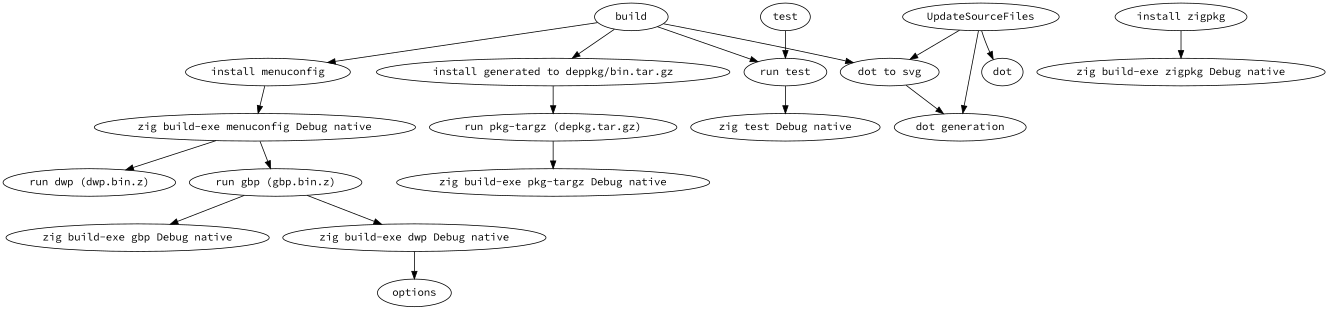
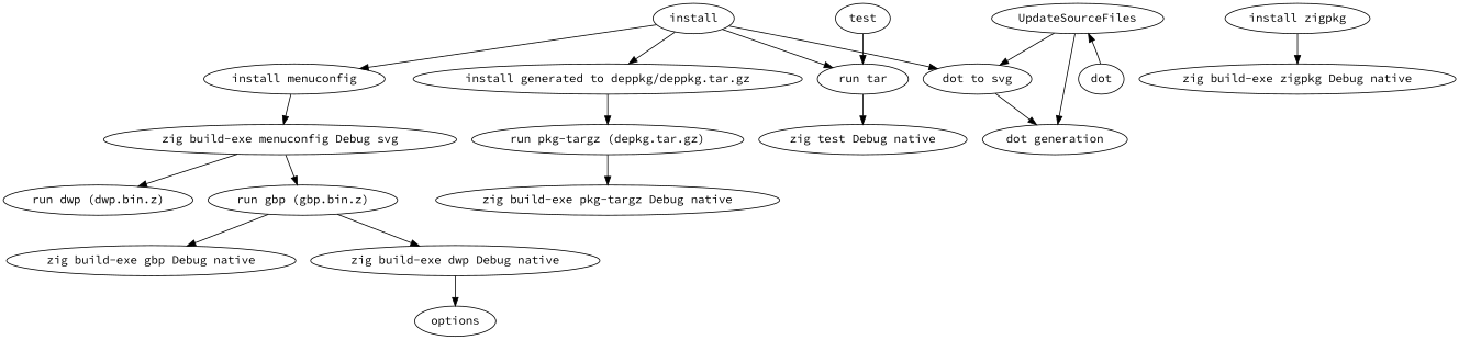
  digraph {
    fontname="Source Code Pro"
    node [fontname="Source Code Pro"]
    edge [fontname="Source Code Pro"]
-   n1 [label=build]
+   n1 [label=install]
    n2 [label="install menuconfig"]
-   n3 [label="install generated to deppkg/bin.tar.gz"]
-   n4 [label="run test"]
+   n3 [label="install generated to deppkg/deppkg.tar.gz"]
+   n4 [label="run tar"]
    n5 [label="dot to svg"]
-   n6 [label="zig build-exe menuconfig Debug native"]
+   n6 [label="zig build-exe menuconfig Debug svg"]
    n7 [label="run pkg-targz (depkg.tar.gz)"]
    n8 [label="install zigpkg"]
    n9 [label="zig build-exe zigpkg Debug native"]
    n10 [label="zig test Debug native"]
    n11 [label="run gbp (gbp.bin.z)"]
    n12 [label="run dwp (dwp.bin.z)"]
    n13 [label="zig build-exe pkg-targz Debug native"]
    n14 [label="zig build-exe gbp Debug native"]
    n15 [label="zig build-exe dwp Debug native"]
    n16 [label=options]
    n17 [label=dot]
    n18 [label=UpdateSourceFiles]
    n19 [label="dot generation"]
    n20 [label=test]
    n1 -> n2
    n1 -> n3
    n1 -> n4
    n1 -> n5
    n2 -> n6
    n3 -> n7
    n4 -> n10
    n5 -> n19
    n6 -> n11
    n6 -> n12
    n7 -> n13
    n8 -> n9
    n11 -> n14
    n11 -> n15
    n15 -> n16
-   n18 -> n17
+   n17 -> n18
    n18 -> n5
    n18 -> n19
    n20 -> n4
  }
